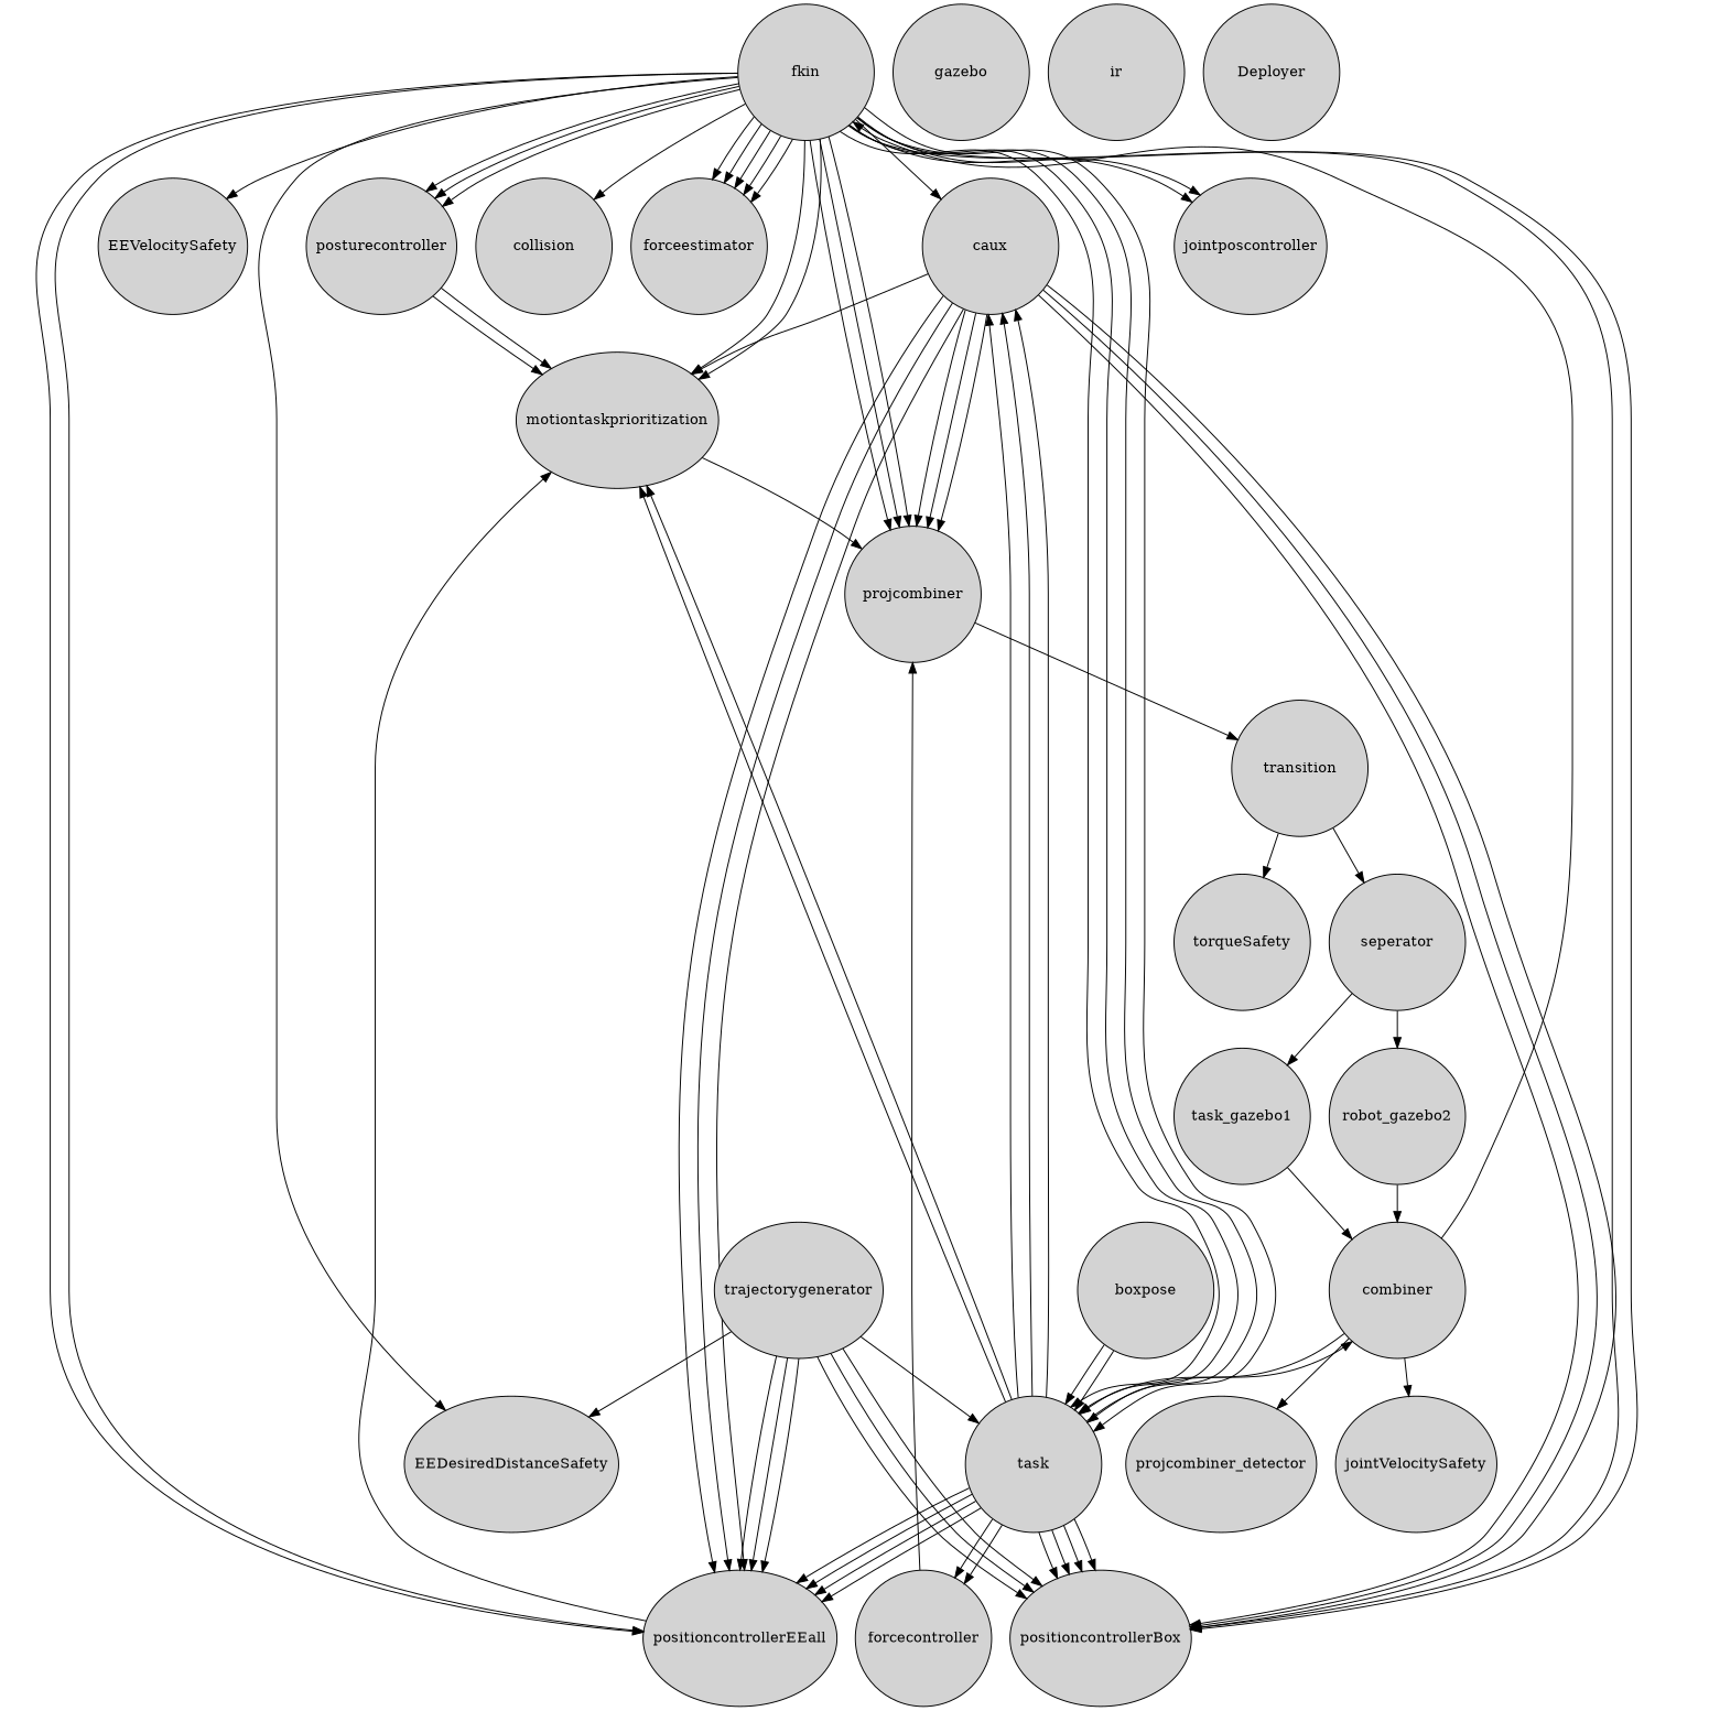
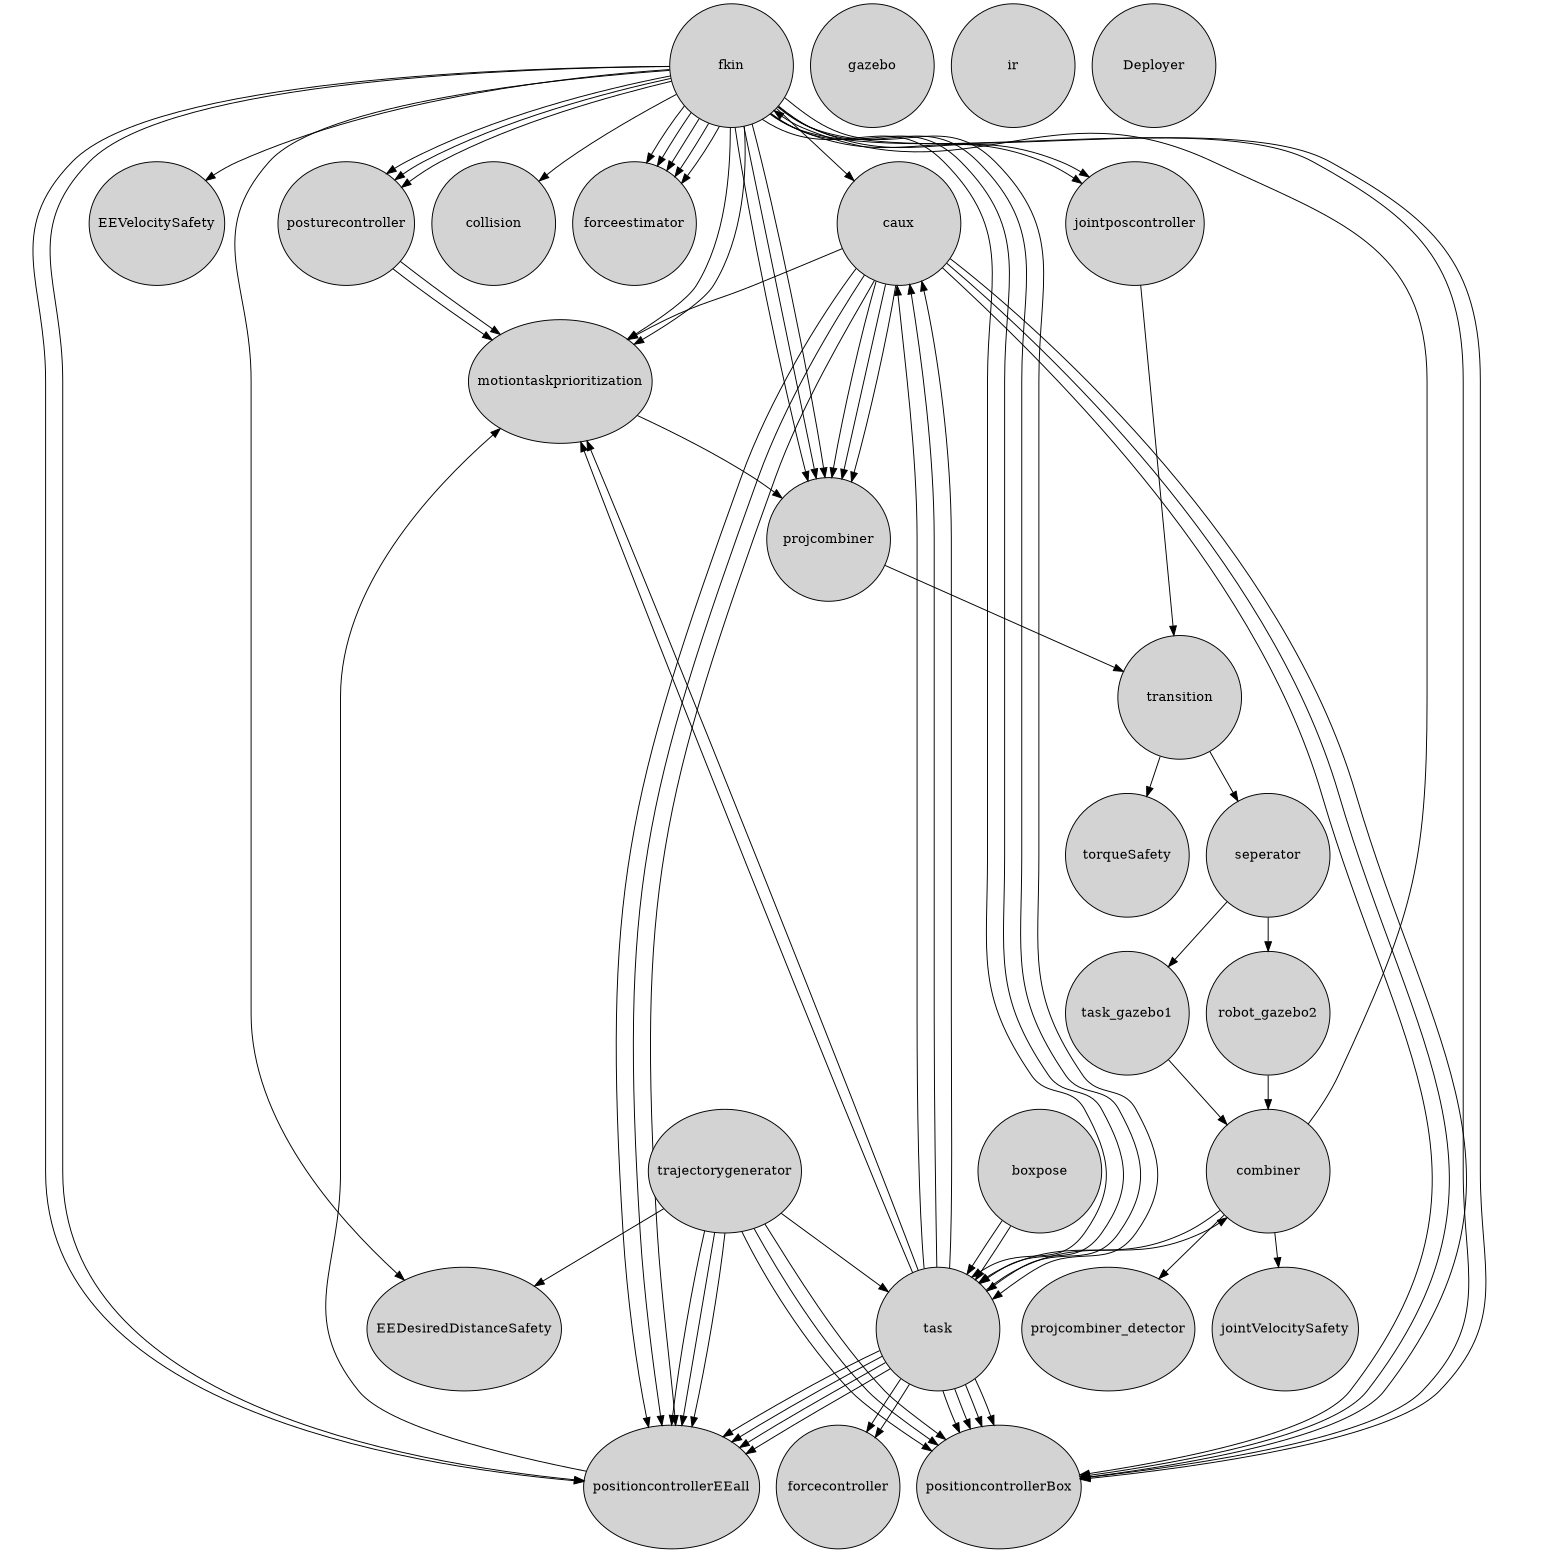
  digraph {
    rankdir=TB
    node [style=filled]
    edge [source=out_robotstatus_port]
    EEDesiredDistanceSafety [height=1.8 width=1.8]
    fkin [height=1.8 width=1.8]
    EEVelocitySafety [height=1.8 width=1.8]
    caux [height=1.8 width=1.8]
    task [height=1.8 width=1.8]
    collision [height=1.8 width=1.8]
    forceestimator [height=1.8 width=1.8]
    jointposcontroller [height=1.8 width=1.8]
    motiontaskprioritization [height=1.8 width=1.8]
    positioncontrollerBox [height=1.8 width=1.8]
    positioncontrollerEEall [height=1.8 width=1.8]
    posturecontroller [height=1.8 width=1.8]
    projcombiner [height=1.8 width=1.8]
    combiner [height=1.8 width=1.8]
    forcecontroller [height=1.8 width=1.8]
    transition [height=1.8 width=1.8]
    trajectorygenerator [height=1.8 width=1.8]
    boxpose [height=1.8 width=1.8]
    n19 [height=1.8 label=projcombiner_detector width=1.8]
    jointVelocitySafety [height=1.8 width=1.8]
    n21 [height=1.8 label=task_gazebo1 width=1.8]
    robot_gazebo2 [height=1.8 width=1.8]
    gazebo [height=1.8 width=1.8]
    ir [height=1.8 width=1.8]
    seperator [height=1.8 width=1.8]
    torqueSafety [height=1.8 width=1.8]
    Deployer [height=1.8 width=1.8]
    fkin -> EEDesiredDistanceSafety [source=out_cartPos_port]
    fkin -> EEVelocitySafety [source=out_cartVel_port]
    fkin -> caux [source=out_inertia_port]
    fkin -> task [source=out_jacobian_port]
    fkin -> task [source=out_jacobianDot_port]
    fkin -> task [source=out_cartPos_port]
    fkin -> task [source=out_cartVel_port]
    fkin -> collision [source=out_cartPos_port]
    fkin -> forceestimator
    fkin -> forceestimator [source=out_jacobian_port]
    fkin -> forceestimator [source=out_jacobianDot_port]
    fkin -> forceestimator [source=out_inertia_port]
    fkin -> forceestimator [source=out_coriolisAndGravity_port]
    fkin -> jointposcontroller
    fkin -> jointposcontroller [source=out_coriolisAndGravity_port]
    fkin -> motiontaskprioritization [source=out_inertiaInv_port]
    fkin -> motiontaskprioritization [source=out_inertiaInv_port]
    fkin -> positioncontrollerBox
    fkin -> positioncontrollerBox [source=out_coriolisAndGravity_port]
    fkin -> positioncontrollerEEall
    fkin -> positioncontrollerEEall [source=out_coriolisAndGravity_port]
    fkin -> posturecontroller
    fkin -> posturecontroller [source=out_inertia_port]
    fkin -> posturecontroller [source=out_coriolisAndGravity_port]
    fkin -> projcombiner
    fkin -> projcombiner [source=out_inertia_port]
    fkin -> projcombiner [source=out_coriolisAndGravity_port]
    caux -> motiontaskprioritization [source=out_MCstrInvP_port]
    caux -> positioncontrollerBox [source=out_MCstrInv_port]
    caux -> positioncontrollerBox [source=out_P_port]
    caux -> positioncontrollerBox [source=out_Pdot_port]
    caux -> positioncontrollerEEall [source=out_MCstrInv_port]
    caux -> positioncontrollerEEall [source=out_P_port]
    caux -> positioncontrollerEEall [source=out_Pdot_port]
    caux -> projcombiner [source=out_P_port]
    caux -> projcombiner [source=out_MCstr_port]
    caux -> projcombiner [source=out_Pdot_port]
    task -> caux [source=out_jacobianCstr_port]
    task -> caux [source=out_jacobianDotCstr_port]
    task -> caux [source=out_incontactstateEE_port]
    task -> motiontaskprioritization [source=out_jacobianTaskBox_port]
    task -> motiontaskprioritization [source=out_jacobianTask_port]
    task -> positioncontrollerBox [source=out_cartPosTaskBox_port]
    task -> positioncontrollerBox [source=out_cartVelTaskBox_port]
    task -> positioncontrollerBox [source=out_jacobianTaskBox_port]
    task -> positioncontrollerBox [source=out_jacobianDotTaskBox_port]
    task -> positioncontrollerEEall [source=out_cartPosTask_port]
    task -> positioncontrollerEEall [source=out_cartVelTask_port]
    task -> positioncontrollerEEall [source=out_jacobianTask_port]
    task -> positioncontrollerEEall [source=out_jacobianDotTask_port]
    task -> combiner [source=out_virtualJointFeedback_port]
    task -> forcecontroller [source=out_directionEE_port]
    task -> forcecontroller [source=out_jacobianCstr_port]
+   jointposcontroller -> transition [source=out_torques_port]
    motiontaskprioritization -> projcombiner [source=out_torques_port]
    positioncontrollerEEall -> motiontaskprioritization [source=out_torques_port]
    posturecontroller -> motiontaskprioritization [source=out_torques_port]
    posturecontroller -> motiontaskprioritization [source=out_jacobian_port]
    projcombiner -> transition [source=out_torques_port]
    combiner -> fkin
    combiner -> task
    combiner -> n19
    combiner -> jointVelocitySafety
-   forcecontroller -> projcombiner [source=out_torques_port]
    transition -> seperator [source=out_torques_port]
    transition -> torqueSafety [source=out_torques_port]
    trajectorygenerator -> EEDesiredDistanceSafety [source=out_desiredTaskSpacePosition_port]
    trajectorygenerator -> task [source=out_incontactstate_port]
    trajectorygenerator -> positioncontrollerBox [source=out_desiredTaskSpaceBoxPosition_port]
    trajectorygenerator -> positioncontrollerBox [source=out_desiredTaskSpaceBoxVelocity_port]
    trajectorygenerator -> positioncontrollerBox [source=out_desiredTaskSpaceBoxAcceleration_port]
    trajectorygenerator -> positioncontrollerEEall [source=out_desiredTaskSpacePosition_port]
    trajectorygenerator -> positioncontrollerEEall [source=out_desiredTaskSpaceVelocity_port]
    trajectorygenerator -> positioncontrollerEEall [source=out_desiredTaskSpaceAcceleration_port]
    boxpose -> task [source=out_pose_port]
    boxpose -> task [source=out_twist_port]
    n21 -> combiner [source=full_arm_JointFeedback]
    robot_gazebo2 -> combiner [source=full_arm_JointFeedback]
    seperator -> n21 [source=out_torques_port_0]
    seperator -> robot_gazebo2 [source=out_torques_port_1]
  }
